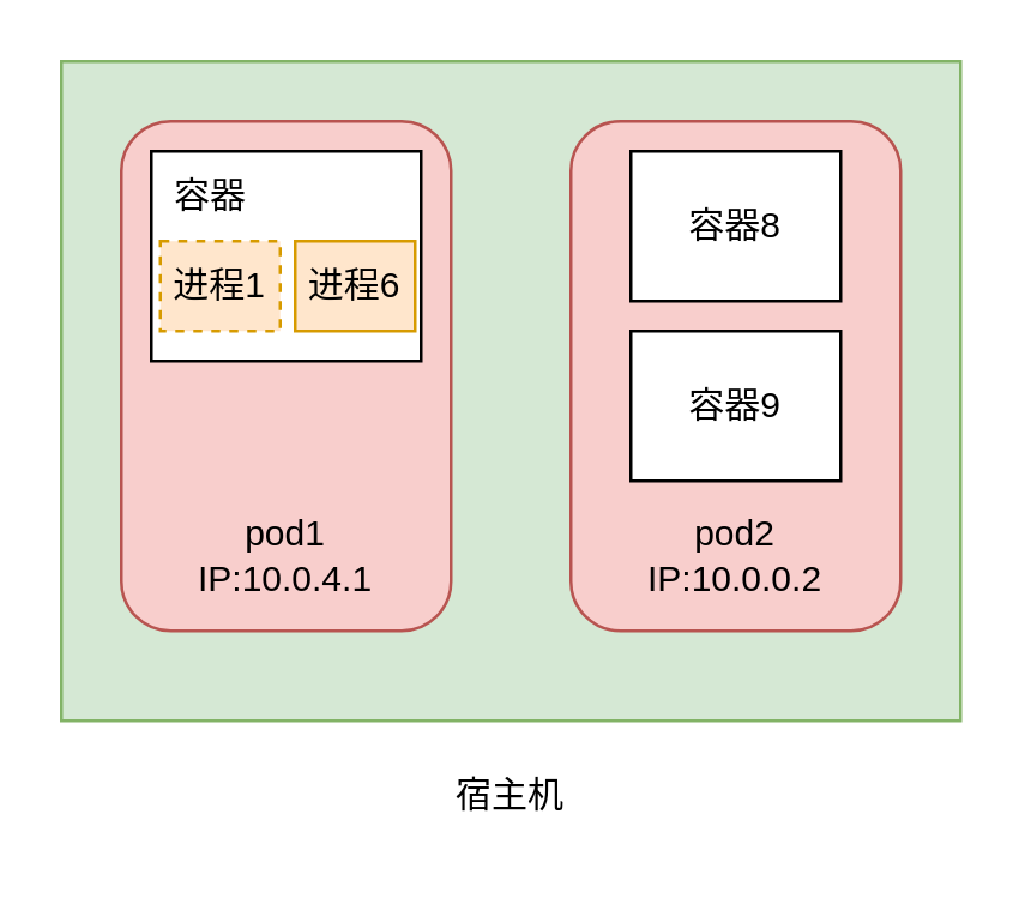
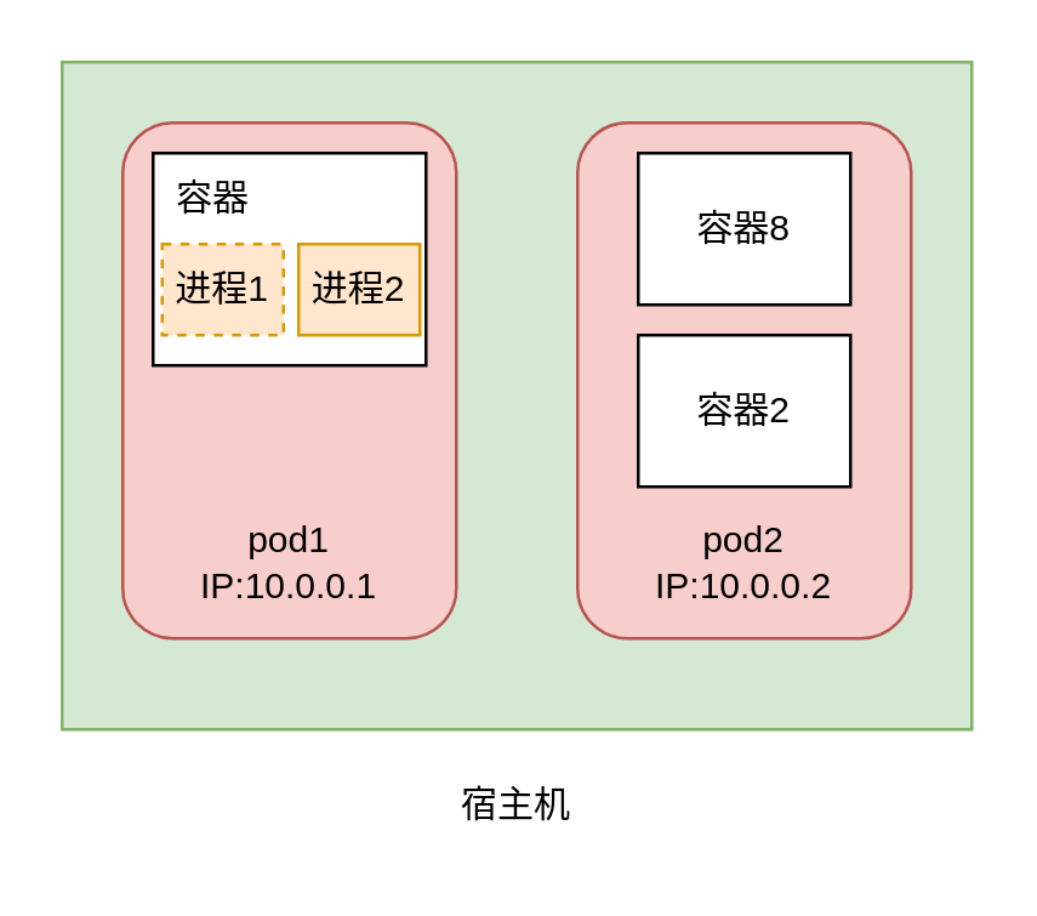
  <mxCell id="0" />
  <mxCell id="1" parent="0" />
  <mxCell id="2" value="" style="rounded=0;whiteSpace=wrap;html=1;fillColor=#d5e8d4;strokeColor=#82b366;" vertex="1" parent="1"><mxGeometry x="20" y="20" width="300" height="220" as="geometry" /></mxCell>
  <mxCell id="3" value="" style="rounded=1;whiteSpace=wrap;html=1;fillColor=#f8cecc;strokeColor=#b85450;" vertex="1" parent="1"><mxGeometry x="40" y="40" width="110" height="170" as="geometry" /></mxCell>
  <mxCell id="4" value="" style="rounded=0;whiteSpace=wrap;html=1;" vertex="1" parent="1"><mxGeometry x="50" y="50" width="90" height="70" as="geometry" /></mxCell>
  <mxCell id="5" value="" style="rounded=1;whiteSpace=wrap;html=1;fillColor=#f8cecc;strokeColor=#b85450;" vertex="1" parent="1"><mxGeometry x="190" y="40" width="110" height="170" as="geometry" /></mxCell>
  <mxCell id="6" value="容器8" style="rounded=0;whiteSpace=wrap;html=1;" vertex="1" parent="1"><mxGeometry x="210" y="50" width="70" height="50" as="geometry" /></mxCell>
- <mxCell id="7" value="容器9" style="rounded=0;whiteSpace=wrap;html=1;" vertex="1" parent="1"><mxGeometry x="210" y="110" width="70" height="50" as="geometry" /></mxCell>
- <mxCell id="8" value="pod1&lt;div&gt;IP:10.0.4.1&lt;/div&gt;" style="text;html=1;align=center;verticalAlign=middle;whiteSpace=wrap;rounded=0;" vertex="1" parent="1"><mxGeometry x="65" y="170" width="60" height="30" as="geometry" /></mxCell>
+ <mxCell id="7" value="容器2" style="rounded=0;whiteSpace=wrap;html=1;" vertex="1" parent="1"><mxGeometry x="210" y="110" width="70" height="50" as="geometry" /></mxCell>
+ <mxCell id="8" value="pod1&lt;div&gt;IP:10.0.0.1&lt;/div&gt;" style="text;html=1;align=center;verticalAlign=middle;whiteSpace=wrap;rounded=0;" vertex="1" parent="1"><mxGeometry x="65" y="170" width="60" height="30" as="geometry" /></mxCell>
  <mxCell id="9" value="宿主机" style="text;html=1;align=center;verticalAlign=middle;whiteSpace=wrap;rounded=0;" vertex="1" parent="1"><mxGeometry x="140" y="250" width="60" height="30" as="geometry" /></mxCell>
  <mxCell id="10" value="容器" style="text;html=1;align=center;verticalAlign=middle;whiteSpace=wrap;rounded=0;" vertex="1" parent="1"><mxGeometry x="40" y="50" width="60" height="30" as="geometry" /></mxCell>
- <mxCell id="11" value="进程6" style="rounded=0;whiteSpace=wrap;html=1;fillColor=#ffe6cc;strokeColor=#d79b00;" vertex="1" parent="1"><mxGeometry x="98" y="80" width="40" height="30" as="geometry" /></mxCell>
+ <mxCell id="11" value="进程2" style="rounded=0;whiteSpace=wrap;html=1;fillColor=#ffe6cc;strokeColor=#d79b00;" vertex="1" parent="1"><mxGeometry x="98" y="80" width="40" height="30" as="geometry" /></mxCell>
  <mxCell id="12" value="进程1" style="rounded=0;whiteSpace=wrap;html=1;fillColor=#ffe6cc;strokeColor=#d79b00;dashed=1;" vertex="1" parent="1"><mxGeometry x="53" y="80" width="40" height="30" as="geometry" /></mxCell>
  <mxCell id="13" value="pod2&lt;div&gt;IP:10.0.0.2&lt;/div&gt;" style="text;html=1;align=center;verticalAlign=middle;whiteSpace=wrap;rounded=0;" vertex="1" parent="1"><mxGeometry x="215" y="170" width="60" height="30" as="geometry" /></mxCell>
